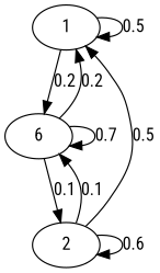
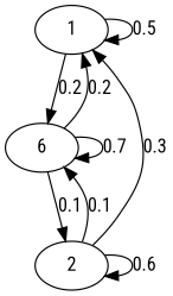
  digraph {
    fontname="Roboto Condensed"
    node [fontname="Roboto Condensed"]
    edge [fontname="Roboto Condensed" weight=0.2]
    1
    n2 [label=6]
    2
    1 -> 1 [label=0.5 weight=0.5]
    1 -> n2 [label=0.2]
    n2 -> 1 [label=0.2]
    n2 -> n2 [label=0.7 weight=0.7]
    n2 -> 2 [label=0.1 weight=0.1]
-   2 -> 1 [label=0.5 weight=0.3]
+   2 -> 1 [label=0.3 weight=0.3]
    2 -> n2 [label=0.1 weight=0.1]
    2 -> 2 [label=0.6 weight=0.6]
  }
